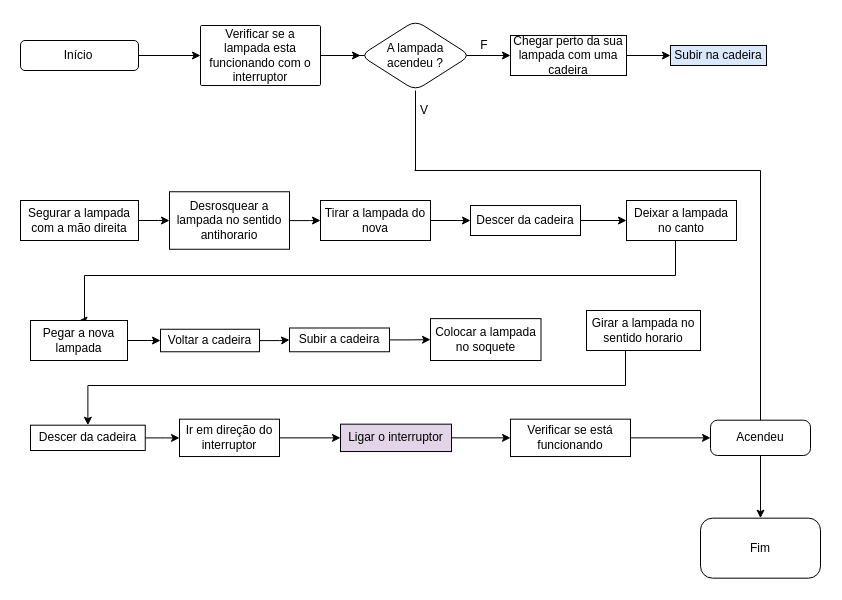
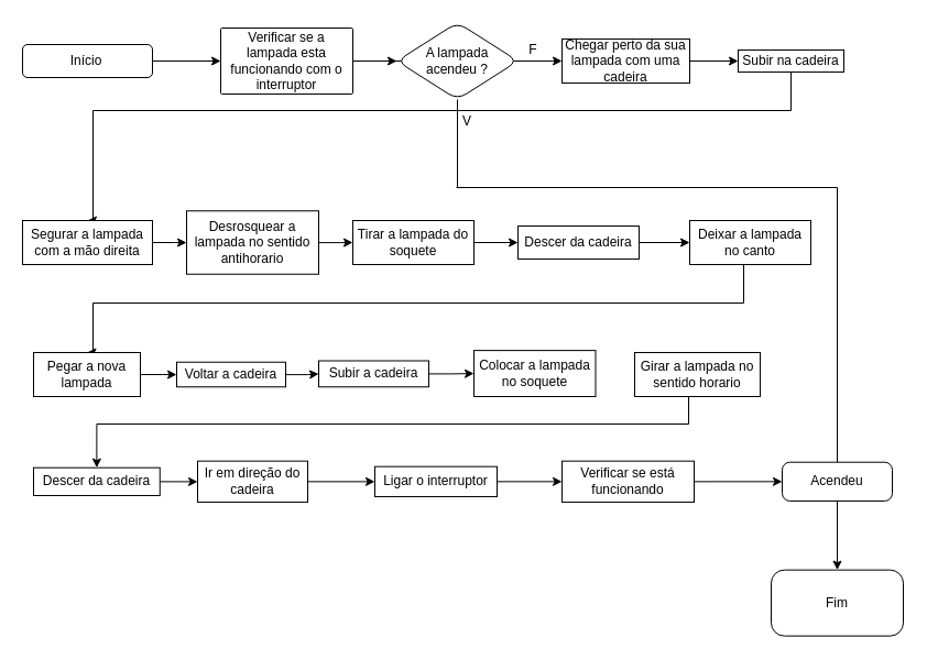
  <mxCell id="0" />
  <mxCell id="1" parent="0" />
  <mxCell id="2" value="" style="edgeStyle=orthogonalEdgeStyle;rounded=0;orthogonalLoop=1;jettySize=auto;html=1;" edge="1" parent="1" source="3" target="6"><mxGeometry relative="1" as="geometry" /></mxCell>
  <mxCell id="3" value="" style="rounded=1;whiteSpace=wrap;html=1;" vertex="1" parent="1"><mxGeometry x="20" y="40" width="118" height="30" as="geometry" /></mxCell>
  <mxCell id="4" value="" style="edgeStyle=orthogonalEdgeStyle;rounded=0;orthogonalLoop=1;jettySize=auto;html=1;" edge="1" parent="1" source="6" target="9"><mxGeometry relative="1" as="geometry" /></mxCell>
  <mxCell id="5" value="" style="edgeStyle=orthogonalEdgeStyle;rounded=0;orthogonalLoop=1;jettySize=auto;html=1;" edge="1" parent="1" source="6" target="16"><mxGeometry relative="1" as="geometry" /></mxCell>
  <mxCell id="6" value="Verificar se a lampada esta funcionando com o interruptor" style="whiteSpace=wrap;html=1;rounded=1;arcSize=2;" vertex="1" parent="1"><mxGeometry x="200" y="25" width="120" height="60" as="geometry" /></mxCell>
  <mxCell id="7" value="Início" style="text;html=1;strokeColor=none;fillColor=none;align=center;verticalAlign=middle;whiteSpace=wrap;rounded=0;" vertex="1" parent="1"><mxGeometry x="50" y="45" width="56" height="20" as="geometry" /></mxCell>
  <mxCell id="8" value="" style="edgeStyle=orthogonalEdgeStyle;rounded=0;orthogonalLoop=1;jettySize=auto;html=1;" edge="1" parent="1" source="9" target="11"><mxGeometry relative="1" as="geometry" /></mxCell>
  <mxCell id="9" value="Chegar perto da sua lampada com uma cadeira" style="whiteSpace=wrap;html=1;rounded=1;arcSize=0;" vertex="1" parent="1"><mxGeometry x="510" y="35" width="116" height="40" as="geometry" /></mxCell>
- <mxCell id="11" value="Subir na cadeira" style="whiteSpace=wrap;html=1;rounded=1;arcSize=0;fillColor=#dae8fc;" vertex="1" parent="1"><mxGeometry x="670" y="45" width="96" height="20" as="geometry" /></mxCell>
+ <mxCell id="10" value="" style="edgeStyle=orthogonalEdgeStyle;rounded=0;orthogonalLoop=1;jettySize=auto;html=1;entryX=0.5;entryY=0;entryDx=0;entryDy=0;" edge="1" parent="1" source="11" target="13"><mxGeometry relative="1" as="geometry"><mxPoint x="80" y="100" as="targetPoint" /><Array as="points"><mxPoint x="718" y="100" /><mxPoint x="84" y="100" /></Array></mxGeometry></mxCell>
+ <mxCell id="11" value="Subir na cadeira" style="whiteSpace=wrap;html=1;rounded=1;arcSize=0;" vertex="1" parent="1"><mxGeometry x="670" y="45" width="96" height="20" as="geometry" /></mxCell>
  <mxCell id="12" value="" style="edgeStyle=orthogonalEdgeStyle;rounded=0;orthogonalLoop=1;jettySize=auto;html=1;" edge="1" parent="1" source="13" target="15"><mxGeometry relative="1" as="geometry" /></mxCell>
  <mxCell id="13" value="Segurar a lampada com a mão direita" style="whiteSpace=wrap;html=1;rounded=1;arcSize=0;" vertex="1" parent="1"><mxGeometry x="20" y="200" width="118" height="40" as="geometry" /></mxCell>
  <mxCell id="14" value="" style="edgeStyle=orthogonalEdgeStyle;rounded=0;orthogonalLoop=1;jettySize=auto;html=1;" edge="1" parent="1" source="15" target="19"><mxGeometry relative="1" as="geometry" /></mxCell>
  <mxCell id="15" value="Desrosquear a lampada no sentido antihorario" style="whiteSpace=wrap;html=1;rounded=1;arcSize=0;" vertex="1" parent="1"><mxGeometry x="169" y="191.25" width="120" height="57.5" as="geometry" /></mxCell>
  <mxCell id="16" value="A lampada &lt;br&gt;acendeu ?" style="rhombus;whiteSpace=wrap;html=1;rounded=1;" vertex="1" parent="1"><mxGeometry x="360" y="20" width="110" height="70" as="geometry" /></mxCell>
  <mxCell id="17" value="F" style="text;html=1;strokeColor=none;fillColor=none;align=center;verticalAlign=middle;whiteSpace=wrap;rounded=0;" vertex="1" parent="1"><mxGeometry x="464" y="35" width="40" height="20" as="geometry" /></mxCell>
  <mxCell id="18" value="" style="edgeStyle=orthogonalEdgeStyle;rounded=0;orthogonalLoop=1;jettySize=auto;html=1;" edge="1" parent="1" source="19" target="21"><mxGeometry relative="1" as="geometry" /></mxCell>
- <mxCell id="19" value="Tirar a lampada do nova" style="whiteSpace=wrap;html=1;rounded=1;arcSize=0;" vertex="1" parent="1"><mxGeometry x="320" y="200" width="110" height="40" as="geometry" /></mxCell>
+ <mxCell id="19" value="Tirar a lampada do soquete" style="whiteSpace=wrap;html=1;rounded=1;arcSize=0;" vertex="1" parent="1"><mxGeometry x="320" y="200" width="110" height="40" as="geometry" /></mxCell>
  <mxCell id="20" value="" style="edgeStyle=orthogonalEdgeStyle;rounded=0;orthogonalLoop=1;jettySize=auto;html=1;" edge="1" parent="1" source="21" target="23"><mxGeometry relative="1" as="geometry" /></mxCell>
  <mxCell id="21" value="Descer da cadeira" style="whiteSpace=wrap;html=1;rounded=1;arcSize=0;" vertex="1" parent="1"><mxGeometry x="470" y="205" width="110" height="30" as="geometry" /></mxCell>
  <mxCell id="22" style="edgeStyle=orthogonalEdgeStyle;rounded=0;orthogonalLoop=1;jettySize=auto;html=1;entryX=0.5;entryY=0;entryDx=0;entryDy=0;" edge="1" parent="1" source="23" target="25"><mxGeometry relative="1" as="geometry"><mxPoint x="620" y="310" as="targetPoint" /><Array as="points"><mxPoint x="675" y="275" /><mxPoint x="84" y="275" /></Array></mxGeometry></mxCell>
  <mxCell id="23" value="Deixar a lampada no canto" style="whiteSpace=wrap;html=1;rounded=1;arcSize=0;" vertex="1" parent="1"><mxGeometry x="626" y="200" width="110" height="40" as="geometry" /></mxCell>
  <mxCell id="24" value="" style="edgeStyle=orthogonalEdgeStyle;rounded=0;orthogonalLoop=1;jettySize=auto;html=1;" edge="1" parent="1" source="25" target="27"><mxGeometry relative="1" as="geometry" /></mxCell>
  <mxCell id="25" value="Pegar a nova lampada" style="whiteSpace=wrap;html=1;rounded=1;arcSize=0;" vertex="1" parent="1"><mxGeometry x="30" y="320" width="97" height="40" as="geometry" /></mxCell>
  <mxCell id="26" value="" style="edgeStyle=orthogonalEdgeStyle;rounded=0;orthogonalLoop=1;jettySize=auto;html=1;" edge="1" parent="1" source="27" target="29"><mxGeometry relative="1" as="geometry" /></mxCell>
  <mxCell id="27" value="Voltar a cadeira" style="whiteSpace=wrap;html=1;rounded=1;arcSize=0;" vertex="1" parent="1"><mxGeometry x="160" y="328.75" width="99" height="22.5" as="geometry" /></mxCell>
  <mxCell id="28" value="" style="edgeStyle=orthogonalEdgeStyle;rounded=0;orthogonalLoop=1;jettySize=auto;html=1;" edge="1" parent="1" source="29" target="30"><mxGeometry relative="1" as="geometry" /></mxCell>
  <mxCell id="29" value="Subir a cadeira" style="whiteSpace=wrap;html=1;rounded=1;arcSize=0;" vertex="1" parent="1"><mxGeometry x="289" y="327.5" width="100" height="23.75" as="geometry" /></mxCell>
  <mxCell id="30" value="Colocar a lampada no soquete" style="whiteSpace=wrap;html=1;rounded=1;arcSize=0;" vertex="1" parent="1"><mxGeometry x="430" y="318.12" width="110.5" height="41.88" as="geometry" /></mxCell>
  <mxCell id="31" value="" style="edgeStyle=orthogonalEdgeStyle;rounded=0;orthogonalLoop=1;jettySize=auto;html=1;entryX=0.5;entryY=0;entryDx=0;entryDy=0;" edge="1" parent="1" source="32" target="34"><mxGeometry relative="1" as="geometry"><mxPoint x="600" y="410" as="targetPoint" /><Array as="points"><mxPoint x="625" y="385" /><mxPoint x="87" y="385" /></Array></mxGeometry></mxCell>
- <mxCell id="32" value="Girar a lampada no sentido horario" style="whiteSpace=wrap;html=1;rounded=1;arcSize=0;" vertex="1" parent="1"><mxGeometry x="586" y="310" width="114" height="40" as="geometry" /></mxCell>
+ <mxCell id="32" value="Girar a lampada no sentido horario" style="whiteSpace=wrap;html=1;rounded=1;arcSize=0;" vertex="1" parent="1"><mxGeometry x="576" y="320" width="114" height="40" as="geometry" /></mxCell>
  <mxCell id="33" value="" style="edgeStyle=orthogonalEdgeStyle;rounded=0;orthogonalLoop=1;jettySize=auto;html=1;" edge="1" parent="1" source="34" target="36"><mxGeometry relative="1" as="geometry" /></mxCell>
  <mxCell id="34" value="Descer da cadeira" style="whiteSpace=wrap;html=1;rounded=1;arcSize=0;" vertex="1" parent="1"><mxGeometry x="30" y="424.69" width="114.75" height="25.32" as="geometry" /></mxCell>
  <mxCell id="35" value="" style="edgeStyle=orthogonalEdgeStyle;rounded=0;orthogonalLoop=1;jettySize=auto;html=1;" edge="1" parent="1" source="36" target="38"><mxGeometry relative="1" as="geometry" /></mxCell>
- <mxCell id="36" value="Ir em direção do interruptor" style="whiteSpace=wrap;html=1;rounded=1;arcSize=0;" vertex="1" parent="1"><mxGeometry x="179" y="418.68" width="100" height="37.35" as="geometry" /></mxCell>
+ <mxCell id="36" value="Ir em direção do cadeira" style="whiteSpace=wrap;html=1;rounded=1;arcSize=0;" vertex="1" parent="1"><mxGeometry x="179" y="418.68" width="100" height="37.35" as="geometry" /></mxCell>
  <mxCell id="37" value="" style="edgeStyle=orthogonalEdgeStyle;rounded=0;orthogonalLoop=1;jettySize=auto;html=1;" edge="1" parent="1" source="38" target="39"><mxGeometry relative="1" as="geometry" /></mxCell>
- <mxCell id="38" value="Ligar o interruptor" style="whiteSpace=wrap;html=1;rounded=1;arcSize=0;fillColor=#e1d5e7;" vertex="1" parent="1"><mxGeometry x="340" y="423.67" width="111" height="27.36" as="geometry" /></mxCell>
+ <mxCell id="38" value="Ligar o interruptor" style="whiteSpace=wrap;html=1;rounded=1;arcSize=0;" vertex="1" parent="1"><mxGeometry x="340" y="423.67" width="111" height="27.36" as="geometry" /></mxCell>
  <mxCell id="39" value="Verificar se está funcionando" style="whiteSpace=wrap;html=1;rounded=1;arcSize=0;" vertex="1" parent="1"><mxGeometry x="510" y="418.68" width="120" height="37.35" as="geometry" /></mxCell>
  <mxCell id="40" value="" style="edgeStyle=orthogonalEdgeStyle;rounded=0;orthogonalLoop=1;jettySize=auto;html=1;" edge="1" parent="1" source="41" target="43"><mxGeometry relative="1" as="geometry" /></mxCell>
  <mxCell id="41" value="Acendeu" style="whiteSpace=wrap;html=1;rounded=1;arcSize=20;" vertex="1" parent="1"><mxGeometry x="710" y="419.7" width="100" height="35.3" as="geometry" /></mxCell>
  <mxCell id="42" value="V" style="text;html=1;strokeColor=none;fillColor=none;align=center;verticalAlign=middle;whiteSpace=wrap;rounded=0;" vertex="1" parent="1"><mxGeometry x="404" y="100" width="40" height="20" as="geometry" /></mxCell>
  <mxCell id="43" value="Fim" style="whiteSpace=wrap;html=1;rounded=1;arcSize=20;" vertex="1" parent="1"><mxGeometry x="700" y="517.66" width="120" height="60" as="geometry" /></mxCell>
  <mxCell id="44" value="" style="endArrow=none;html=1;exitX=0.5;exitY=1;exitDx=0;exitDy=0;" edge="1" parent="1" source="16"><mxGeometry width="50" height="50" relative="1" as="geometry"><mxPoint x="400" y="310" as="sourcePoint" /><mxPoint x="415" y="170" as="targetPoint" /></mxGeometry></mxCell>
  <mxCell id="45" value="" style="endArrow=none;html=1;" edge="1" parent="1"><mxGeometry width="50" height="50" relative="1" as="geometry"><mxPoint x="414" y="170" as="sourcePoint" /><mxPoint x="760" y="170" as="targetPoint" /></mxGeometry></mxCell>
  <mxCell id="46" value="" style="endArrow=none;html=1;exitX=0.5;exitY=0;exitDx=0;exitDy=0;" edge="1" parent="1" source="41"><mxGeometry width="50" height="50" relative="1" as="geometry"><mxPoint x="729" y="280" as="sourcePoint" /><mxPoint x="760" y="170" as="targetPoint" /></mxGeometry></mxCell>
  <mxCell id="47" value="" style="endArrow=classic;html=1;exitX=1;exitY=0.5;exitDx=0;exitDy=0;entryX=0;entryY=0.5;entryDx=0;entryDy=0;" edge="1" parent="1" source="39" target="41"><mxGeometry width="50" height="50" relative="1" as="geometry"><mxPoint x="620" y="506.03" as="sourcePoint" /><mxPoint x="660" y="456" as="targetPoint" /></mxGeometry></mxCell>
  <mxCell id="48" style="edgeStyle=orthogonalEdgeStyle;rounded=0;orthogonalLoop=1;jettySize=auto;html=1;exitX=0.5;exitY=1;exitDx=0;exitDy=0;" edge="1" parent="1" source="15" target="15"><mxGeometry relative="1" as="geometry" /></mxCell>
